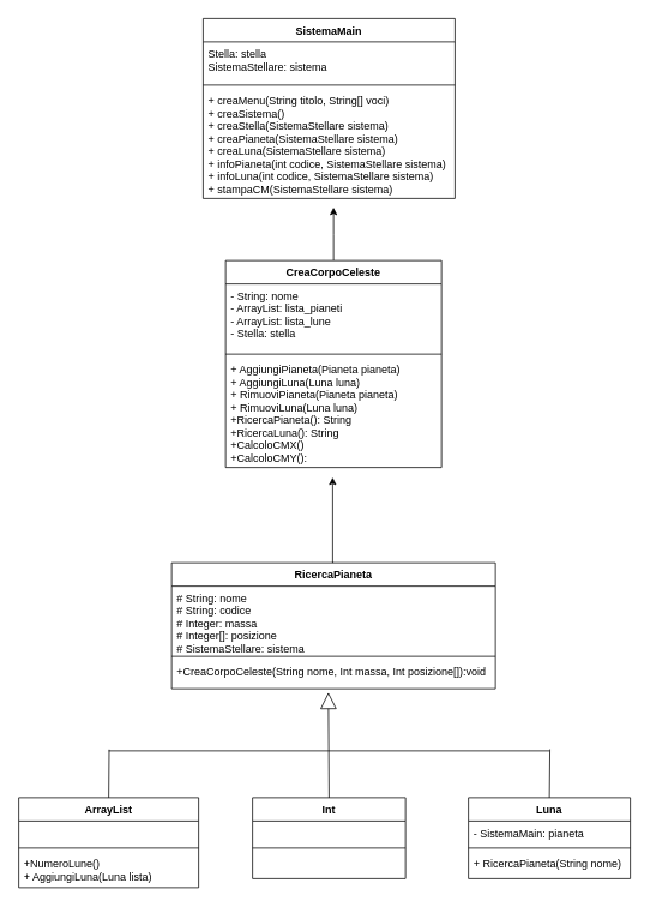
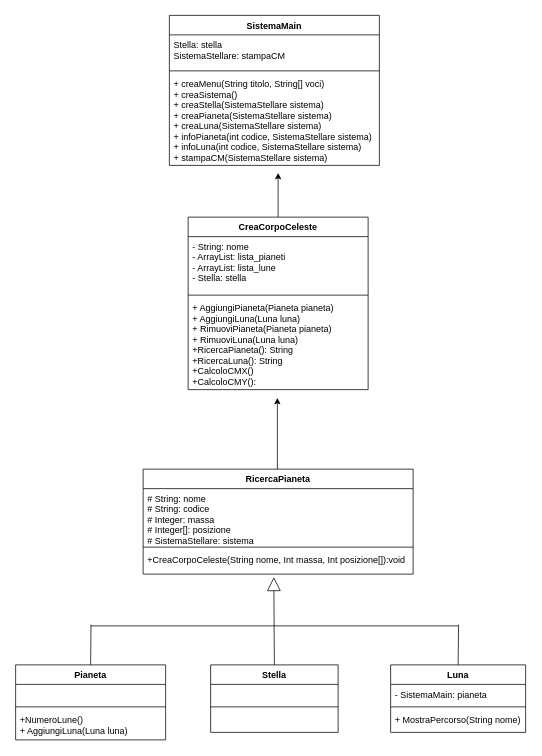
  <mxCell id="0" />
  <mxCell id="1" parent="0" />
  <mxCell id="2" style="edgeStyle=orthogonalEdgeStyle;rounded=0;orthogonalLoop=1;jettySize=auto;html=1;exitX=0.5;exitY=0;exitDx=0;exitDy=0;" edge="1" parent="1" source="3"><mxGeometry relative="1" as="geometry"><mxPoint x="370" y="230" as="targetPoint" /></mxGeometry></mxCell>
  <mxCell id="3" value="CreaCorpoCeleste" style="swimlane;fontStyle=1;align=center;verticalAlign=top;childLayout=stackLayout;horizontal=1;startSize=26;horizontalStack=0;resizeParent=1;resizeParentMax=0;resizeLast=0;collapsible=1;marginBottom=0;" parent="1" vertex="1"><mxGeometry x="250" y="289" width="240" height="230" as="geometry" /></mxCell>
  <mxCell id="4" value="- String: nome&#10;- ArrayList: lista_pianeti&#10;- ArrayList: lista_lune&#10;- Stella: stella&#10;" style="text;strokeColor=none;fillColor=none;align=left;verticalAlign=top;spacingLeft=4;spacingRight=4;overflow=hidden;rotatable=0;points=[[0,0.5],[1,0.5]];portConstraint=eastwest;" parent="3" vertex="1"><mxGeometry y="26" width="240" height="74" as="geometry" /></mxCell>
  <mxCell id="5" value="" style="line;strokeWidth=1;fillColor=none;align=left;verticalAlign=middle;spacingTop=-1;spacingLeft=3;spacingRight=3;rotatable=0;labelPosition=right;points=[];portConstraint=eastwest;" parent="3" vertex="1"><mxGeometry y="100" width="240" height="8" as="geometry" /></mxCell>
  <mxCell id="6" value="+ AggiungiPianeta(Pianeta pianeta)&#10;+ AggiungiLuna(Luna luna)&#10;+ RimuoviPianeta(Pianeta pianeta)&#10;+ RimuoviLuna(Luna luna)&#10;+RicercaPianeta(): String&#10;+RicercaLuna(): String&#10;+CalcoloCMX()&#10;+CalcoloCMY():&#10;" style="text;strokeColor=none;fillColor=none;align=left;verticalAlign=top;spacingLeft=4;spacingRight=4;overflow=hidden;rotatable=0;points=[[0,0.5],[1,0.5]];portConstraint=eastwest;" parent="3" vertex="1"><mxGeometry y="108" width="240" height="122" as="geometry" /></mxCell>
  <mxCell id="7" style="edgeStyle=orthogonalEdgeStyle;rounded=0;orthogonalLoop=1;jettySize=auto;html=1;exitX=0.5;exitY=0;exitDx=0;exitDy=0;" parent="1" source="8" edge="1"><mxGeometry relative="1" as="geometry"><mxPoint x="369" y="530" as="targetPoint" /><mxPoint x="374" y="626" as="sourcePoint" /><Array as="points"><mxPoint x="369" y="625" /></Array></mxGeometry></mxCell>
  <mxCell id="8" value="RicercaPianeta" style="swimlane;fontStyle=1;align=center;verticalAlign=top;childLayout=stackLayout;horizontal=1;startSize=26;horizontalStack=0;resizeParent=1;resizeParentMax=0;resizeLast=0;collapsible=1;marginBottom=0;" parent="1" vertex="1"><mxGeometry x="190" y="625" width="360" height="140" as="geometry" /></mxCell>
  <mxCell id="9" value="# String: nome&#10;# String: codice&#10;# Integer: massa&#10;# Integer[]: posizione&#10;# SistemaStellare: sistema" style="text;strokeColor=none;fillColor=none;align=left;verticalAlign=top;spacingLeft=4;spacingRight=4;overflow=hidden;rotatable=0;points=[[0,0.5],[1,0.5]];portConstraint=eastwest;" parent="8" vertex="1"><mxGeometry y="26" width="360" height="74" as="geometry" /></mxCell>
  <mxCell id="10" value="" style="line;strokeWidth=1;fillColor=none;align=left;verticalAlign=middle;spacingTop=-1;spacingLeft=3;spacingRight=3;rotatable=0;labelPosition=right;points=[];portConstraint=eastwest;" parent="8" vertex="1"><mxGeometry y="100" width="360" height="8" as="geometry" /></mxCell>
  <mxCell id="11" value="+CreaCorpoCeleste(String nome, Int massa, Int posizione[]):void" style="text;strokeColor=none;fillColor=none;align=left;verticalAlign=top;spacingLeft=4;spacingRight=4;overflow=hidden;rotatable=0;points=[[0,0.5],[1,0.5]];portConstraint=eastwest;" parent="8" vertex="1"><mxGeometry y="108" width="360" height="32" as="geometry" /></mxCell>
- <mxCell id="12" value="Int" style="swimlane;fontStyle=1;align=center;verticalAlign=top;childLayout=stackLayout;horizontal=1;startSize=26;horizontalStack=0;resizeParent=1;resizeParentMax=0;resizeLast=0;collapsible=1;marginBottom=0;" parent="1" vertex="1"><mxGeometry x="280" y="886" width="170" height="90" as="geometry" /></mxCell>
+ <mxCell id="12" value="Stella" style="swimlane;fontStyle=1;align=center;verticalAlign=top;childLayout=stackLayout;horizontal=1;startSize=26;horizontalStack=0;resizeParent=1;resizeParentMax=0;resizeLast=0;collapsible=1;marginBottom=0;" parent="1" vertex="1"><mxGeometry x="280" y="886" width="170" height="90" as="geometry" /></mxCell>
  <mxCell id="13" value=" " style="text;strokeColor=none;fillColor=none;align=left;verticalAlign=top;spacingLeft=4;spacingRight=4;overflow=hidden;rotatable=0;points=[[0,0.5],[1,0.5]];portConstraint=eastwest;" parent="12" vertex="1"><mxGeometry y="26" width="170" height="26" as="geometry" /></mxCell>
  <mxCell id="14" value="" style="line;strokeWidth=1;fillColor=none;align=left;verticalAlign=middle;spacingTop=-1;spacingLeft=3;spacingRight=3;rotatable=0;labelPosition=right;points=[];portConstraint=eastwest;" parent="12" vertex="1"><mxGeometry y="52" width="170" height="8" as="geometry" /></mxCell>
  <mxCell id="15" value=" " style="text;strokeColor=none;fillColor=none;align=left;verticalAlign=top;spacingLeft=4;spacingRight=4;overflow=hidden;rotatable=0;points=[[0,0.5],[1,0.5]];portConstraint=eastwest;" parent="12" vertex="1"><mxGeometry y="60" width="170" height="30" as="geometry" /></mxCell>
  <mxCell id="16" value="Luna" style="swimlane;fontStyle=1;align=center;verticalAlign=top;childLayout=stackLayout;horizontal=1;startSize=26;horizontalStack=0;resizeParent=1;resizeParentMax=0;resizeLast=0;collapsible=1;marginBottom=0;" parent="1" vertex="1"><mxGeometry x="520" y="886" width="180" height="90" as="geometry" /></mxCell>
  <mxCell id="17" value="- SistemaMain: pianeta" style="text;strokeColor=none;fillColor=none;align=left;verticalAlign=top;spacingLeft=4;spacingRight=4;overflow=hidden;rotatable=0;points=[[0,0.5],[1,0.5]];portConstraint=eastwest;" parent="16" vertex="1"><mxGeometry y="26" width="180" height="26" as="geometry" /></mxCell>
  <mxCell id="18" value="" style="line;strokeWidth=1;fillColor=none;align=left;verticalAlign=middle;spacingTop=-1;spacingLeft=3;spacingRight=3;rotatable=0;labelPosition=right;points=[];portConstraint=eastwest;" parent="16" vertex="1"><mxGeometry y="52" width="180" height="8" as="geometry" /></mxCell>
- <mxCell id="19" value="+ RicercaPianeta(String nome)" style="text;strokeColor=none;fillColor=none;align=left;verticalAlign=top;spacingLeft=4;spacingRight=4;overflow=hidden;rotatable=0;points=[[0,0.5],[1,0.5]];portConstraint=eastwest;" parent="16" vertex="1"><mxGeometry y="60" width="180" height="30" as="geometry" /></mxCell>
- <mxCell id="20" value="ArrayList" style="swimlane;fontStyle=1;align=center;verticalAlign=top;childLayout=stackLayout;horizontal=1;startSize=26;horizontalStack=0;resizeParent=1;resizeParentMax=0;resizeLast=0;collapsible=1;marginBottom=0;" parent="1" vertex="1"><mxGeometry x="20" y="886" width="200" height="100" as="geometry" /></mxCell>
+ <mxCell id="19" value="+ MostraPercorso(String nome)" style="text;strokeColor=none;fillColor=none;align=left;verticalAlign=top;spacingLeft=4;spacingRight=4;overflow=hidden;rotatable=0;points=[[0,0.5],[1,0.5]];portConstraint=eastwest;" parent="16" vertex="1"><mxGeometry y="60" width="180" height="30" as="geometry" /></mxCell>
+ <mxCell id="20" value="Pianeta" style="swimlane;fontStyle=1;align=center;verticalAlign=top;childLayout=stackLayout;horizontal=1;startSize=26;horizontalStack=0;resizeParent=1;resizeParentMax=0;resizeLast=0;collapsible=1;marginBottom=0;" parent="1" vertex="1"><mxGeometry x="20" y="886" width="200" height="100" as="geometry" /></mxCell>
  <mxCell id="21" value=" " style="text;strokeColor=none;fillColor=none;align=left;verticalAlign=top;spacingLeft=4;spacingRight=4;overflow=hidden;rotatable=0;points=[[0,0.5],[1,0.5]];portConstraint=eastwest;" parent="20" vertex="1"><mxGeometry y="26" width="200" height="26" as="geometry" /></mxCell>
  <mxCell id="22" value="" style="line;strokeWidth=1;fillColor=none;align=left;verticalAlign=middle;spacingTop=-1;spacingLeft=3;spacingRight=3;rotatable=0;labelPosition=right;points=[];portConstraint=eastwest;" parent="20" vertex="1"><mxGeometry y="52" width="200" height="8" as="geometry" /></mxCell>
- <mxCell id="23" value="+NumeroLune()&#10;+ AggiungiLuna(Luna lista)&#10;" style="text;strokeColor=none;fillColor=none;align=left;verticalAlign=top;spacingLeft=4;spacingRight=4;overflow=hidden;rotatable=0;points=[[0,0.5],[1,0.5]];portConstraint=eastwest;" parent="20" vertex="1"><mxGeometry y="60" width="200" height="40" as="geometry" /></mxCell>
+ <mxCell id="23" value="+NumeroLune()&#10;+ AggiungiLuna(Luna luna)&#10;" style="text;strokeColor=none;fillColor=none;align=left;verticalAlign=top;spacingLeft=4;spacingRight=4;overflow=hidden;rotatable=0;points=[[0,0.5],[1,0.5]];portConstraint=eastwest;" parent="20" vertex="1"><mxGeometry y="60" width="200" height="40" as="geometry" /></mxCell>
  <mxCell id="24" value="" style="endArrow=block;endSize=16;endFill=0;html=1;exitX=0.5;exitY=0;exitDx=0;exitDy=0;entryX=0.484;entryY=1.125;entryDx=0;entryDy=0;entryPerimeter=0;" parent="1" source="12" target="11" edge="1"><mxGeometry x="-0.125" y="170" width="160" relative="1" as="geometry"><mxPoint x="160" y="820" as="sourcePoint" /><mxPoint x="350" y="820" as="targetPoint" /><Array as="points" /><mxPoint as="offset" /></mxGeometry></mxCell>
  <mxCell id="25" value="" style="line;strokeWidth=1;fillColor=none;align=left;verticalAlign=middle;spacingTop=-1;spacingLeft=3;spacingRight=3;rotatable=0;labelPosition=right;points=[];portConstraint=eastwest;" parent="1" vertex="1"><mxGeometry x="120" y="830" width="490" height="8" as="geometry" /></mxCell>
  <mxCell id="26" value="" style="endArrow=none;html=1;exitX=0.5;exitY=0;exitDx=0;exitDy=0;entryX=0.001;entryY=0.321;entryDx=0;entryDy=0;entryPerimeter=0;" parent="1" source="20" target="25" edge="1"><mxGeometry width="50" height="50" relative="1" as="geometry"><mxPoint x="60" y="870" as="sourcePoint" /><mxPoint x="120" y="840" as="targetPoint" /></mxGeometry></mxCell>
  <mxCell id="27" value="" style="endArrow=none;html=1;exitX=0.5;exitY=0;exitDx=0;exitDy=0;entryX=0.001;entryY=0.321;entryDx=0;entryDy=0;entryPerimeter=0;" parent="1" edge="1"><mxGeometry width="50" height="50" relative="1" as="geometry"><mxPoint x="610" y="886" as="sourcePoint" /><mxPoint x="610.571" y="832.286" as="targetPoint" /></mxGeometry></mxCell>
  <mxCell id="28" value="SistemaMain" style="swimlane;fontStyle=1;align=center;verticalAlign=top;childLayout=stackLayout;horizontal=1;startSize=26;horizontalStack=0;resizeParent=1;resizeParentMax=0;resizeLast=0;collapsible=1;marginBottom=0;" vertex="1" parent="1"><mxGeometry x="225" width="280" height="200" as="geometry" y="20" /></mxCell>
- <mxCell id="29" value="Stella: stella&#10;SistemaStellare: sistema&#10;&#10;" style="text;strokeColor=none;fillColor=none;align=left;verticalAlign=top;spacingLeft=4;spacingRight=4;overflow=hidden;rotatable=0;points=[[0,0.5],[1,0.5]];portConstraint=eastwest;" vertex="1" parent="28"><mxGeometry y="26" width="280" height="44" as="geometry" /></mxCell>
+ <mxCell id="29" value="Stella: stella&#10;SistemaStellare: stampaCM&#10;&#10;" style="text;strokeColor=none;fillColor=none;align=left;verticalAlign=top;spacingLeft=4;spacingRight=4;overflow=hidden;rotatable=0;points=[[0,0.5],[1,0.5]];portConstraint=eastwest;" vertex="1" parent="28"><mxGeometry y="26" width="280" height="44" as="geometry" /></mxCell>
  <mxCell id="30" value="" style="line;strokeWidth=1;fillColor=none;align=left;verticalAlign=middle;spacingTop=-1;spacingLeft=3;spacingRight=3;rotatable=0;labelPosition=right;points=[];portConstraint=eastwest;" vertex="1" parent="28"><mxGeometry y="70" width="280" height="8" as="geometry" /></mxCell>
  <mxCell id="31" value="+ creaMenu(String titolo, String[] voci)&#10;+ creaSistema()&#10;+ creaStella(SistemaStellare sistema)&#10;+ creaPianeta(SistemaStellare sistema)&#10;+ creaLuna(SistemaStellare sistema)&#10;+ infoPianeta(int codice, SistemaStellare sistema)&#10;+ infoLuna(int codice, SistemaStellare sistema)&#10;+ stampaCM(SistemaStellare sistema)&#10;" style="text;strokeColor=none;fillColor=none;align=left;verticalAlign=top;spacingLeft=4;spacingRight=4;overflow=hidden;rotatable=0;points=[[0,0.5],[1,0.5]];portConstraint=eastwest;" vertex="1" parent="28"><mxGeometry y="78" width="280" height="122" as="geometry" /></mxCell>
